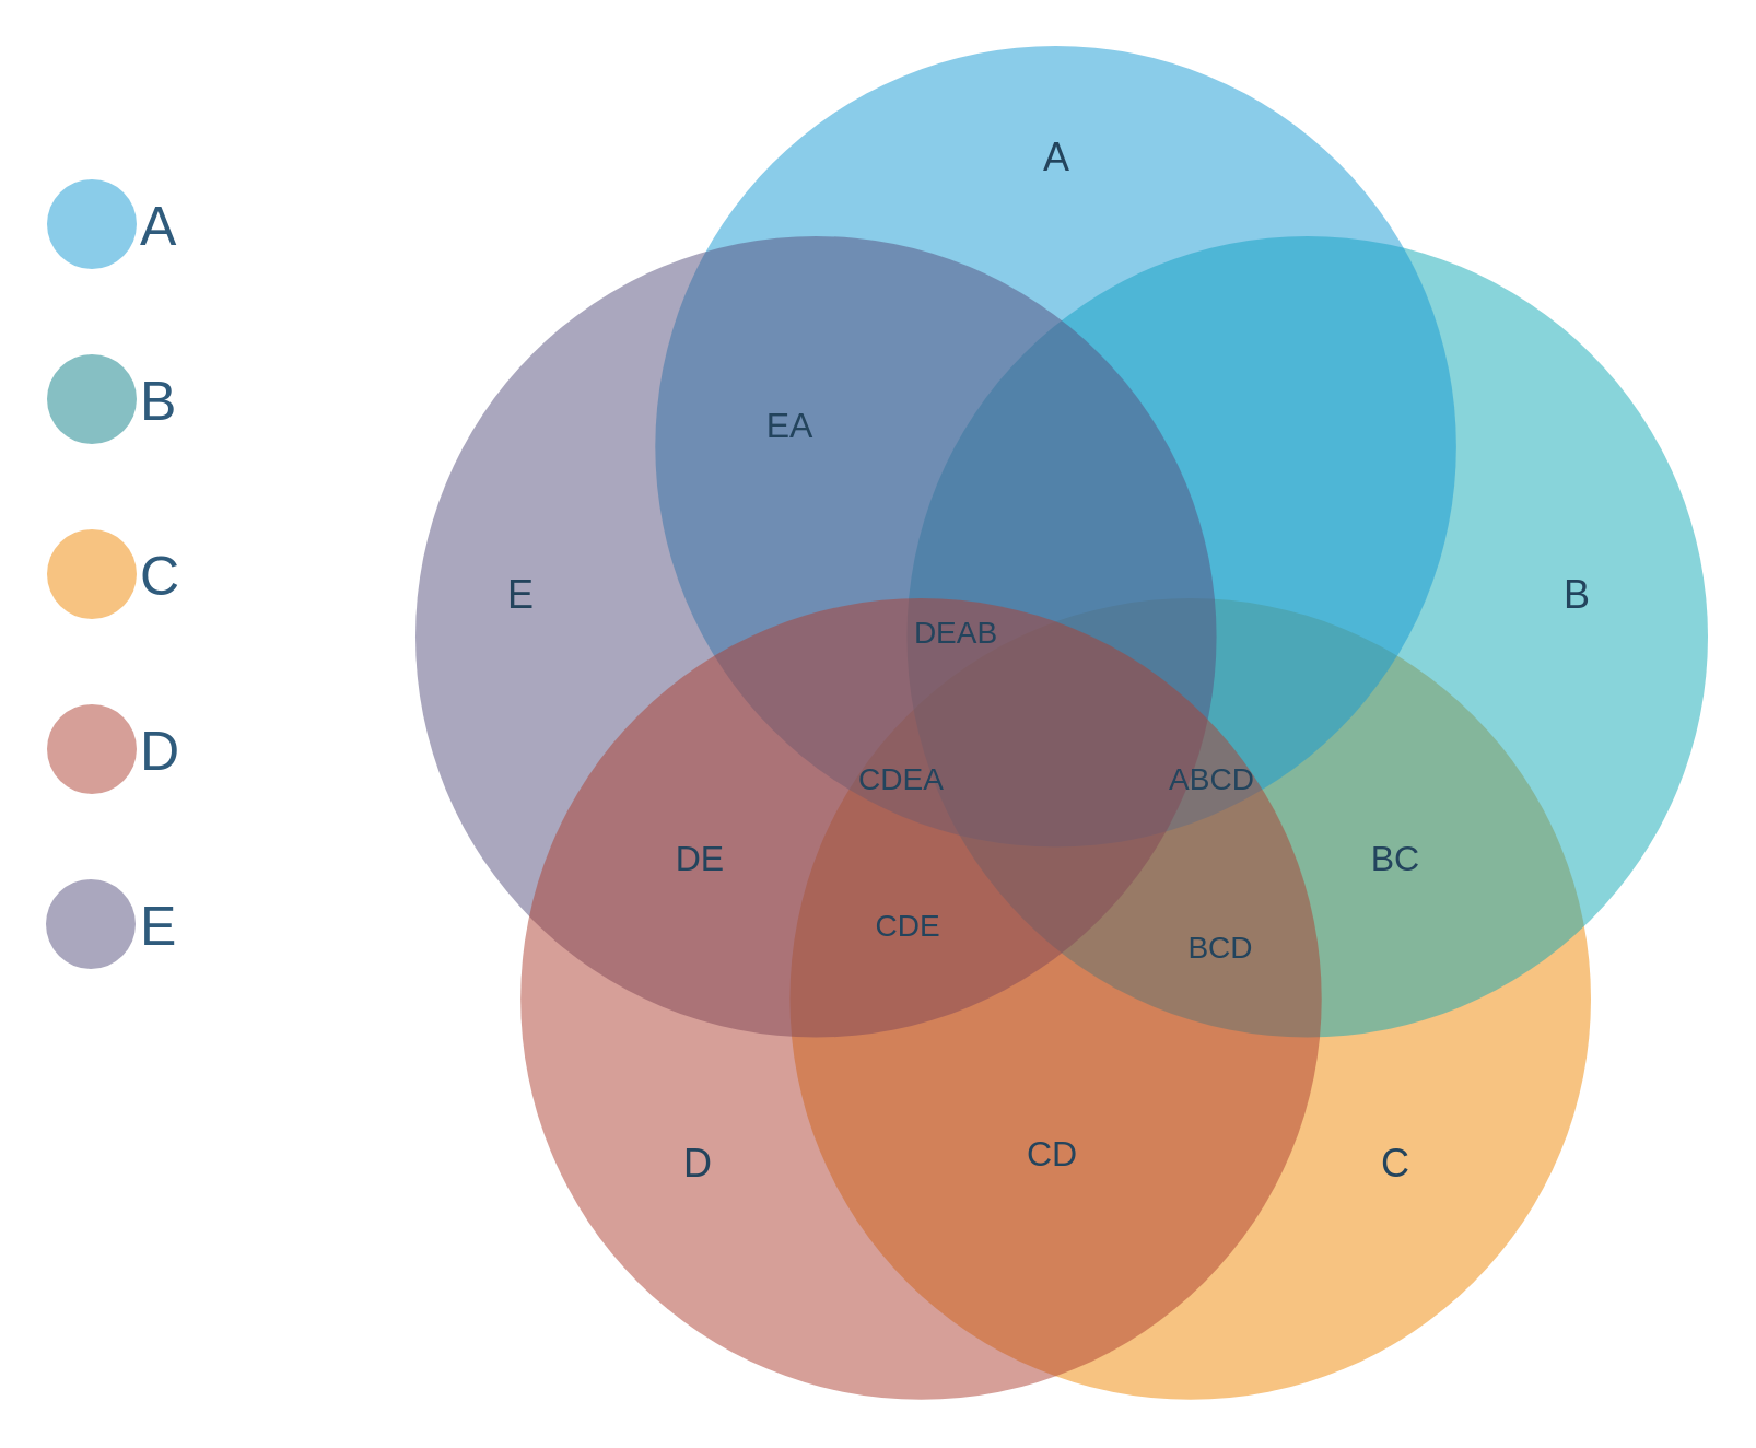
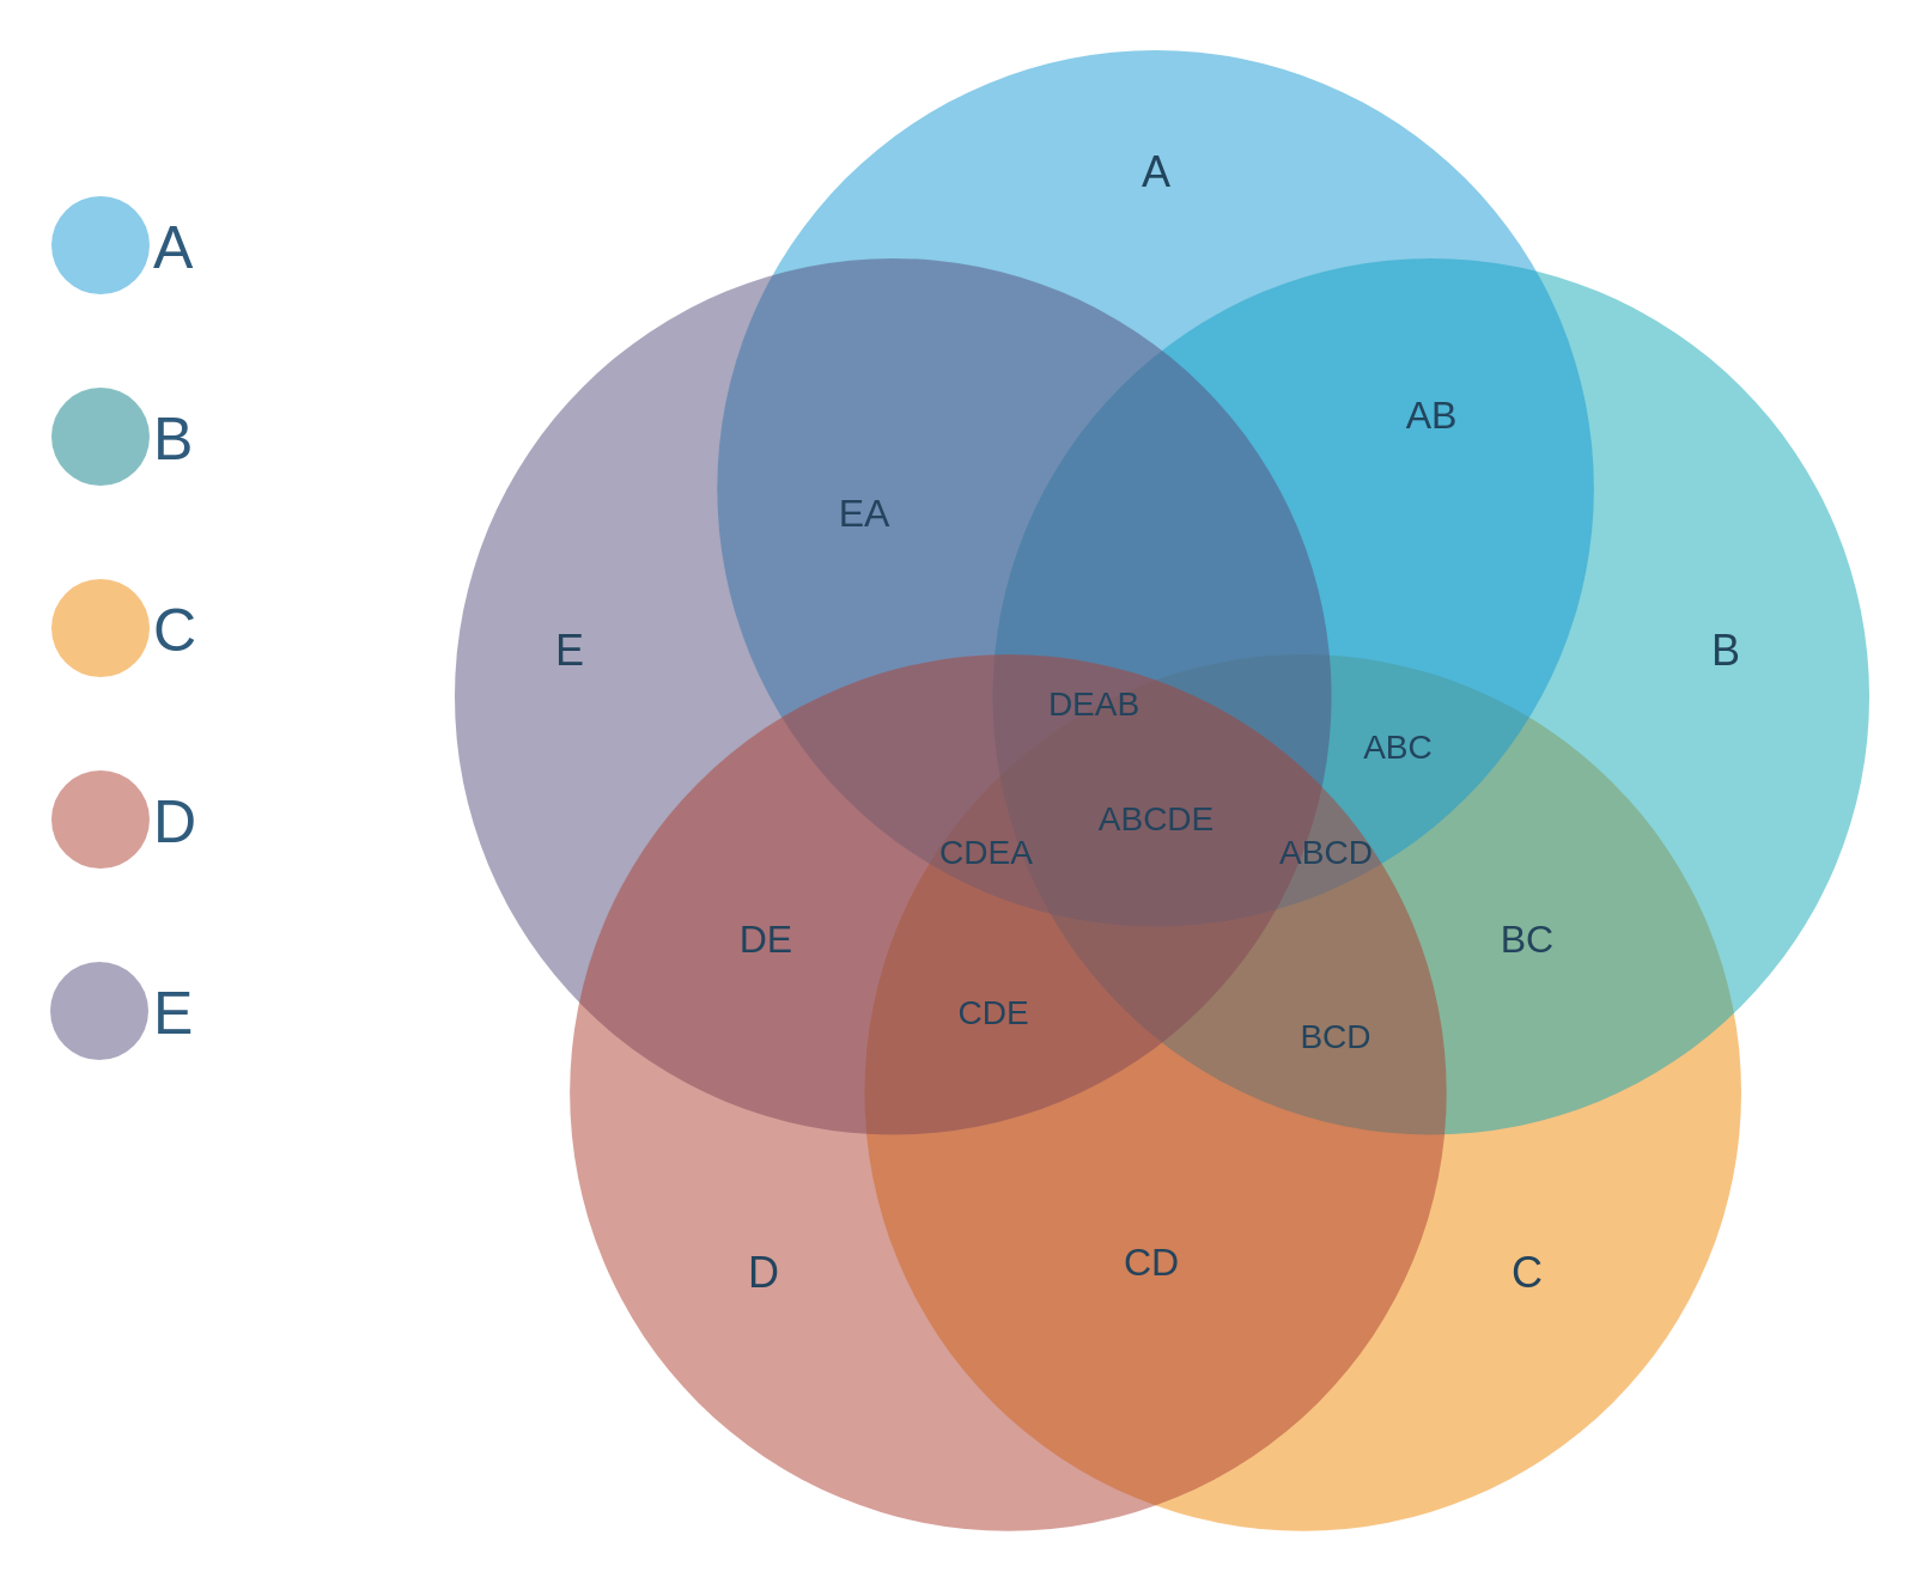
  <mxCell id="0" />
  <mxCell id="1" parent="0" />
  <mxCell id="2" value="A" style="ellipse;whiteSpace=wrap;html=1;aspect=fixed;rounded=1;shadow=0;glass=0;labelBackgroundColor=none;strokeColor=none;strokeWidth=2;fillColor=#1699D3;gradientColor=none;fontFamily=Helvetica;fontSize=25;fontColor=#2F5B7C;align=left;opacity=50;labelPosition=right;verticalLabelPosition=middle;verticalAlign=middle;" parent="1" vertex="1"><mxGeometry x="21" y="81.5" width="41" height="41" as="geometry" /></mxCell>
  <mxCell id="3" value="B" style="ellipse;whiteSpace=wrap;html=1;aspect=fixed;rounded=1;shadow=0;glass=0;labelBackgroundColor=none;strokeColor=none;strokeWidth=2;fillColor=#0E8088;gradientColor=none;fontFamily=Helvetica;fontSize=25;fontColor=#2F5B7C;align=left;opacity=50;labelPosition=right;verticalLabelPosition=middle;verticalAlign=middle;" parent="1" vertex="1"><mxGeometry x="21" y="161.5" width="41" height="41" as="geometry" /></mxCell>
  <mxCell id="4" value="E" style="ellipse;whiteSpace=wrap;html=1;aspect=fixed;rounded=1;shadow=0;glass=0;labelBackgroundColor=none;strokeColor=none;strokeWidth=2;fillColor=#56517E;gradientColor=none;fontFamily=Helvetica;fontSize=25;fontColor=#2F5B7C;align=left;opacity=50;labelPosition=right;verticalLabelPosition=middle;verticalAlign=middle;" parent="1" vertex="1"><mxGeometry x="20.5" y="401.5" width="41" height="41" as="geometry" /></mxCell>
  <mxCell id="5" value="C" style="ellipse;whiteSpace=wrap;html=1;aspect=fixed;rounded=1;shadow=0;glass=0;labelBackgroundColor=none;strokeColor=none;strokeWidth=2;fillColor=#F08705;gradientColor=none;fontFamily=Helvetica;fontSize=25;fontColor=#2F5B7C;align=left;opacity=50;labelPosition=right;verticalLabelPosition=middle;verticalAlign=middle;" parent="1" vertex="1"><mxGeometry x="21" y="241.5" width="41" height="41" as="geometry" /></mxCell>
  <mxCell id="6" value="D" style="ellipse;whiteSpace=wrap;html=1;aspect=fixed;rounded=1;shadow=0;glass=0;labelBackgroundColor=none;strokeColor=none;strokeWidth=2;fillColor=#AE4132;gradientColor=none;fontFamily=Helvetica;fontSize=25;fontColor=#2F5B7C;align=left;opacity=50;labelPosition=right;verticalLabelPosition=middle;verticalAlign=middle;" parent="1" vertex="1"><mxGeometry x="21" y="321.5" width="41" height="41" as="geometry" /></mxCell>
  <mxCell id="7" value="" style="group" parent="1" vertex="1" connectable="0"><mxGeometry x="189.5" y="20.5" width="591" height="618.836" as="geometry" /></mxCell>
  <mxCell id="8" value="" style="ellipse;whiteSpace=wrap;html=1;aspect=fixed;rounded=1;shadow=0;glass=0;labelBackgroundColor=#FFFFFF;strokeColor=none;strokeWidth=2;fillColor=#F08705;gradientColor=none;fontFamily=Helvetica;fontSize=25;fontColor=#2F5B7C;align=left;opacity=50;" parent="7" vertex="1"><mxGeometry x="171.218" y="252.55" width="366.286" height="366.286" as="geometry" /></mxCell>
  <mxCell id="9" value="" style="ellipse;whiteSpace=wrap;html=1;aspect=fixed;rounded=1;shadow=0;glass=0;labelBackgroundColor=#FFFFFF;strokeColor=none;strokeWidth=2;fillColor=#12AAB5;gradientColor=none;fontFamily=Helvetica;fontSize=25;fontColor=#2F5B7C;align=left;opacity=50;" parent="7" vertex="1"><mxGeometry x="224.714" y="86.978" width="366.286" height="366.286" as="geometry" /></mxCell>
  <mxCell id="10" value="" style="ellipse;whiteSpace=wrap;html=1;aspect=fixed;rounded=1;shadow=0;glass=0;labelBackgroundColor=#FFFFFF;strokeColor=none;strokeWidth=2;fillColor=#1699D3;gradientColor=none;fontFamily=Helvetica;fontSize=25;fontColor=#2F5B7C;align=left;opacity=50;" parent="7" vertex="1"><mxGeometry x="109.646" width="366.286" height="366.286" as="geometry" /></mxCell>
  <mxCell id="11" value="" style="ellipse;whiteSpace=wrap;html=1;aspect=fixed;rounded=1;shadow=0;glass=0;labelBackgroundColor=#FFFFFF;strokeColor=none;strokeWidth=2;fillColor=#56517E;gradientColor=none;fontFamily=Helvetica;fontSize=25;fontColor=#2F5B7C;align=left;opacity=50;" parent="7" vertex="1"><mxGeometry y="86.978" width="366.286" height="366.286" as="geometry" /></mxCell>
  <mxCell id="12" value="" style="ellipse;whiteSpace=wrap;html=1;aspect=fixed;rounded=1;shadow=0;glass=0;labelBackgroundColor=#FFFFFF;strokeColor=none;strokeWidth=2;fillColor=#AE4132;gradientColor=none;fontFamily=Helvetica;fontSize=25;fontColor=#2F5B7C;align=left;opacity=50;" parent="7" vertex="1"><mxGeometry x="48.075" y="252.55" width="366.286" height="366.286" as="geometry" /></mxCell>
  <mxCell id="13" value="C" style="text;html=1;strokeColor=none;fillColor=none;align=center;verticalAlign=middle;whiteSpace=wrap;rounded=0;shadow=1;labelBackgroundColor=none;fontSize=18;fontColor=#23445D;" parent="7" vertex="1"><mxGeometry x="428" y="501" width="40" height="20" as="geometry" /></mxCell>
  <mxCell id="14" value="ABCD" style="text;html=1;strokeColor=none;fillColor=none;align=center;verticalAlign=middle;whiteSpace=wrap;rounded=0;shadow=1;labelBackgroundColor=none;fontSize=14;fontColor=#23445D;" parent="7" vertex="1"><mxGeometry x="344" y="325" width="40" height="20" as="geometry" /></mxCell>
- <mxCell id="15" value="DEAB" style="text;html=1;strokeColor=none;fillColor=none;align=center;verticalAlign=middle;whiteSpace=wrap;rounded=0;shadow=1;labelBackgroundColor=none;fontSize=14;fontColor=#23445D;" parent="7" vertex="1"><mxGeometry x="227" y="258" width="40" height="20" as="geometry" /></mxCell>
+ <mxCell id="15" value="DEAB" style="text;html=1;strokeColor=none;fillColor=none;align=center;verticalAlign=middle;whiteSpace=wrap;rounded=0;shadow=1;labelBackgroundColor=none;fontSize=14;fontColor=#23445D;" parent="7" vertex="1"><mxGeometry x="247" y="263" width="40" height="20" as="geometry" /></mxCell>
  <mxCell id="16" value="A" style="text;html=1;strokeColor=none;fillColor=none;align=center;verticalAlign=middle;whiteSpace=wrap;rounded=0;shadow=1;labelBackgroundColor=none;fontSize=18;fontColor=#23445D;" parent="7" vertex="1"><mxGeometry x="273" y="41" width="40" height="20" as="geometry" /></mxCell>
  <mxCell id="17" value="B" style="text;html=1;strokeColor=none;fillColor=none;align=center;verticalAlign=middle;whiteSpace=wrap;rounded=0;shadow=1;labelBackgroundColor=none;fontSize=18;fontColor=#23445D;" parent="7" vertex="1"><mxGeometry x="511" y="241.5" width="40" height="20" as="geometry" /></mxCell>
  <mxCell id="18" value="D" style="text;html=1;strokeColor=none;fillColor=none;align=center;verticalAlign=middle;whiteSpace=wrap;rounded=0;shadow=1;labelBackgroundColor=none;fontSize=18;fontColor=#23445D;" parent="7" vertex="1"><mxGeometry x="109.5" y="501" width="40" height="20" as="geometry" /></mxCell>
  <mxCell id="19" value="E" style="text;html=1;strokeColor=none;fillColor=none;align=center;verticalAlign=middle;whiteSpace=wrap;rounded=0;shadow=1;labelBackgroundColor=none;fontSize=18;fontColor=#23445D;" parent="7" vertex="1"><mxGeometry x="28" y="241.5" width="40" height="20" as="geometry" /></mxCell>
+ <mxCell id="20" value="AB" style="text;html=1;strokeColor=none;fillColor=none;align=center;verticalAlign=middle;whiteSpace=wrap;rounded=0;shadow=1;labelBackgroundColor=none;fontSize=16;fontColor=#23445D;" parent="7" vertex="1"><mxGeometry x="388" y="142" width="40" height="20" as="geometry" /></mxCell>
  <mxCell id="21" value="BC" style="text;html=1;strokeColor=none;fillColor=none;align=center;verticalAlign=middle;whiteSpace=wrap;rounded=0;shadow=1;labelBackgroundColor=none;fontSize=16;fontColor=#23445D;" parent="7" vertex="1"><mxGeometry x="428" y="361" width="40" height="20" as="geometry" /></mxCell>
  <mxCell id="22" value="CD" style="text;html=1;strokeColor=none;fillColor=none;align=center;verticalAlign=middle;whiteSpace=wrap;rounded=0;shadow=1;labelBackgroundColor=none;fontSize=16;fontColor=#23445D;" parent="7" vertex="1"><mxGeometry x="271" y="496" width="40" height="20" as="geometry" /></mxCell>
  <mxCell id="23" value="DE" style="text;html=1;strokeColor=none;fillColor=none;align=center;verticalAlign=middle;whiteSpace=wrap;rounded=0;shadow=1;labelBackgroundColor=none;fontSize=16;fontColor=#23445D;" parent="7" vertex="1"><mxGeometry x="110" y="361" width="40" height="20" as="geometry" /></mxCell>
- <mxCell id="24" value="EA" style="text;html=1;strokeColor=none;fillColor=none;align=center;verticalAlign=middle;whiteSpace=wrap;rounded=0;shadow=1;labelBackgroundColor=none;fontSize=16;fontColor=#23445D;" parent="7" vertex="1"><mxGeometry x="151" y="163" width="40" height="20" as="geometry" /></mxCell>
+ <mxCell id="24" value="EA" style="text;html=1;strokeColor=none;fillColor=none;align=center;verticalAlign=middle;whiteSpace=wrap;rounded=0;shadow=1;labelBackgroundColor=none;fontSize=16;fontColor=#23445D;" parent="7" vertex="1"><mxGeometry x="151" y="183" width="40" height="20" as="geometry" /></mxCell>
+ <mxCell id="25" value="ABC" style="text;html=1;strokeColor=none;fillColor=none;align=center;verticalAlign=middle;whiteSpace=wrap;rounded=0;shadow=1;labelBackgroundColor=none;fontSize=14;fontColor=#23445D;" parent="7" vertex="1"><mxGeometry x="374" y="281" width="40" height="20" as="geometry" /></mxCell>
  <mxCell id="26" value="BCD" style="text;html=1;strokeColor=none;fillColor=none;align=center;verticalAlign=middle;whiteSpace=wrap;rounded=0;shadow=1;labelBackgroundColor=none;fontSize=14;fontColor=#23445D;" parent="7" vertex="1"><mxGeometry x="348" y="402" width="40" height="20" as="geometry" /></mxCell>
  <mxCell id="27" value="CDE" style="text;html=1;strokeColor=none;fillColor=none;align=center;verticalAlign=middle;whiteSpace=wrap;rounded=0;shadow=1;labelBackgroundColor=none;fontSize=14;fontColor=#23445D;" parent="7" vertex="1"><mxGeometry x="205" y="392" width="40" height="20" as="geometry" /></mxCell>
  <mxCell id="28" value="CDEA" style="text;html=1;strokeColor=none;fillColor=none;align=center;verticalAlign=middle;whiteSpace=wrap;rounded=0;shadow=1;labelBackgroundColor=none;fontSize=14;fontColor=#23445D;" parent="7" vertex="1"><mxGeometry x="202" y="325" width="40" height="20" as="geometry" /></mxCell>
+ <mxCell id="29" value="ABCDE" style="text;html=1;strokeColor=none;fillColor=none;align=center;verticalAlign=middle;whiteSpace=wrap;rounded=0;shadow=1;labelBackgroundColor=none;fontSize=14;fontColor=#23445D;" parent="7" vertex="1"><mxGeometry x="273" y="311" width="40" height="20" as="geometry" /></mxCell>
